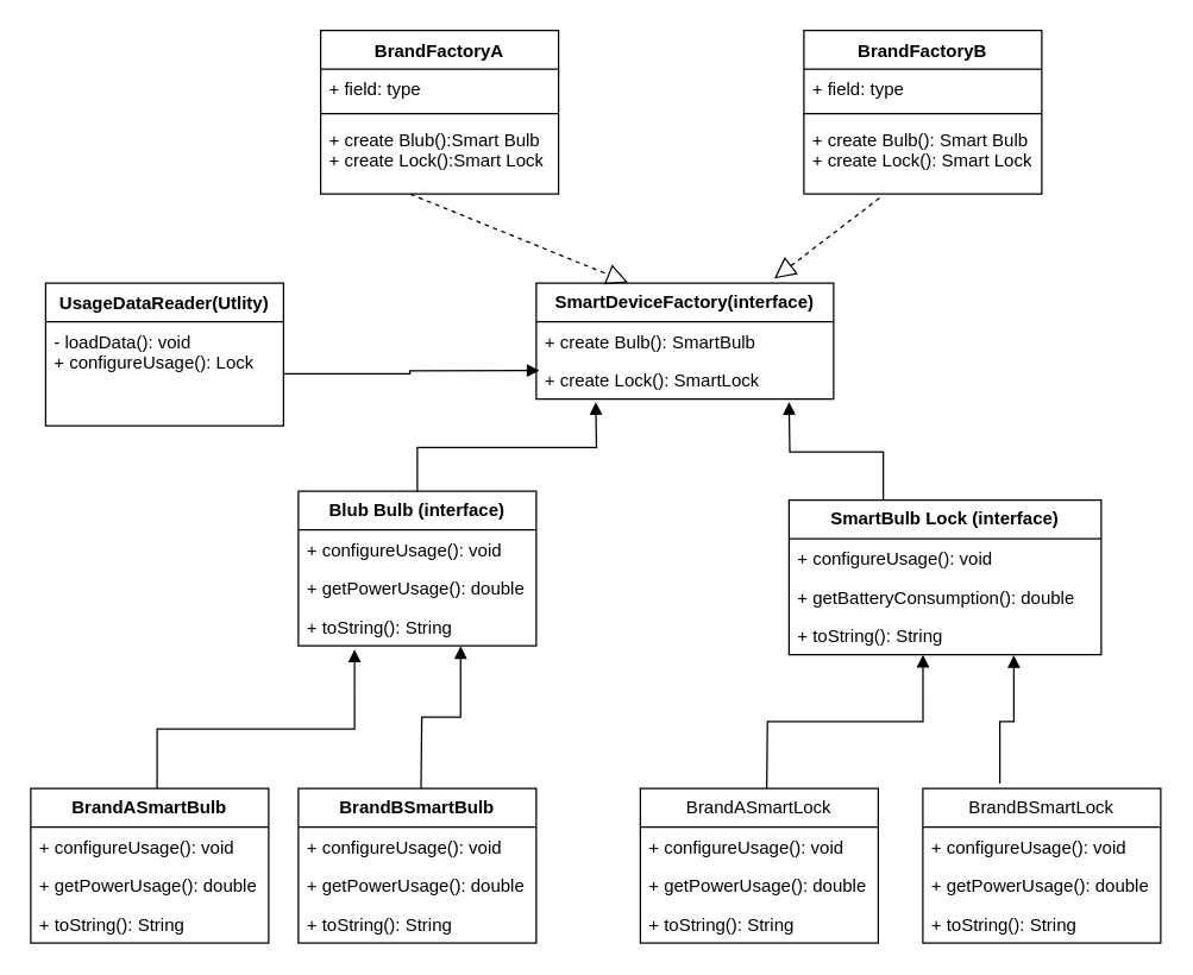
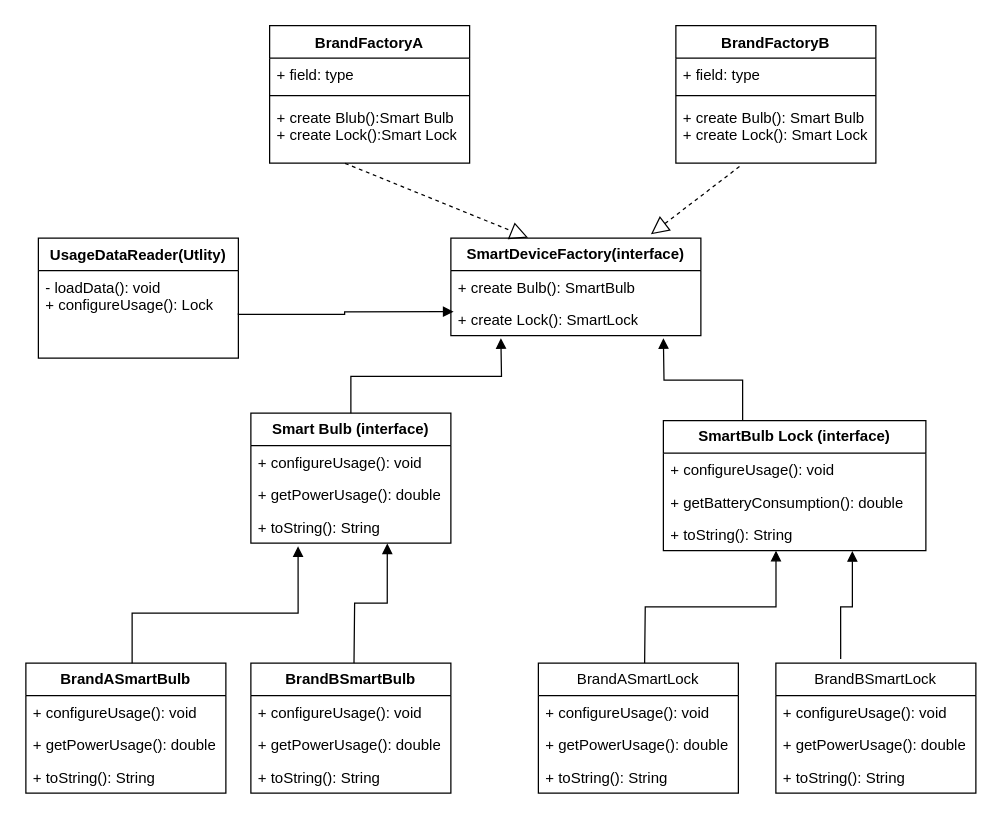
  <mxCell id="0" />
  <mxCell id="1" parent="0" />
  <mxCell id="2" value="BrandFactoryA" style="swimlane;fontStyle=1;align=center;verticalAlign=top;childLayout=stackLayout;horizontal=1;startSize=26;horizontalStack=0;resizeParent=1;resizeParentMax=0;resizeLast=0;collapsible=1;marginBottom=0;whiteSpace=wrap;html=1;" parent="1" vertex="1"><mxGeometry x="215" y="20" width="160" height="110" as="geometry" /></mxCell>
  <mxCell id="3" value="+ field: type" style="text;strokeColor=none;fillColor=none;align=left;verticalAlign=top;spacingLeft=4;spacingRight=4;overflow=hidden;rotatable=0;points=[[0,0.5],[1,0.5]];portConstraint=eastwest;whiteSpace=wrap;html=1;" parent="2" vertex="1"><mxGeometry y="26" width="160" height="26" as="geometry" /></mxCell>
  <mxCell id="4" value="" style="line;strokeWidth=1;fillColor=none;align=left;verticalAlign=middle;spacingTop=-1;spacingLeft=3;spacingRight=3;rotatable=0;labelPosition=right;points=[];portConstraint=eastwest;strokeColor=inherit;" parent="2" vertex="1"><mxGeometry y="52" width="160" height="8" as="geometry" /></mxCell>
  <mxCell id="5" value="+ create Blub():Smart Bulb&lt;div&gt;+ create Lock():Smart Lock&lt;/div&gt;" style="text;strokeColor=none;fillColor=none;align=left;verticalAlign=top;spacingLeft=4;spacingRight=4;overflow=hidden;rotatable=0;points=[[0,0.5],[1,0.5]];portConstraint=eastwest;whiteSpace=wrap;html=1;" parent="2" vertex="1"><mxGeometry y="60" width="160" height="50" as="geometry" /></mxCell>
  <mxCell id="6" value="BrandFactoryB" style="swimlane;fontStyle=1;align=center;verticalAlign=top;childLayout=stackLayout;horizontal=1;startSize=26;horizontalStack=0;resizeParent=1;resizeParentMax=0;resizeLast=0;collapsible=1;marginBottom=0;whiteSpace=wrap;html=1;" parent="1" vertex="1"><mxGeometry x="540" y="20" width="160" height="110" as="geometry" /></mxCell>
  <mxCell id="7" value="+ field: type" style="text;strokeColor=none;fillColor=none;align=left;verticalAlign=top;spacingLeft=4;spacingRight=4;overflow=hidden;rotatable=0;points=[[0,0.5],[1,0.5]];portConstraint=eastwest;whiteSpace=wrap;html=1;" parent="6" vertex="1"><mxGeometry y="26" width="160" height="26" as="geometry" /></mxCell>
  <mxCell id="8" value="" style="line;strokeWidth=1;fillColor=none;align=left;verticalAlign=middle;spacingTop=-1;spacingLeft=3;spacingRight=3;rotatable=0;labelPosition=right;points=[];portConstraint=eastwest;strokeColor=inherit;" parent="6" vertex="1"><mxGeometry y="52" width="160" height="8" as="geometry" /></mxCell>
  <mxCell id="9" value="+ create Bulb(): Smart Bulb&lt;div&gt;+ create Lock(): Smart Lock&lt;/div&gt;" style="text;strokeColor=none;fillColor=none;align=left;verticalAlign=top;spacingLeft=4;spacingRight=4;overflow=hidden;rotatable=0;points=[[0,0.5],[1,0.5]];portConstraint=eastwest;whiteSpace=wrap;html=1;" parent="6" vertex="1"><mxGeometry y="60" width="160" height="50" as="geometry" /></mxCell>
- <mxCell id="10" value="&lt;span style=&quot;font-weight: 700;&quot;&gt;Blub Bulb (interface)&lt;/span&gt;" style="swimlane;fontStyle=0;childLayout=stackLayout;horizontal=1;startSize=26;fillColor=none;horizontalStack=0;resizeParent=1;resizeParentMax=0;resizeLast=0;collapsible=1;marginBottom=0;whiteSpace=wrap;html=1;" parent="1" vertex="1"><mxGeometry x="200" y="330" width="160" height="104" as="geometry" /></mxCell>
+ <mxCell id="10" value="&lt;span style=&quot;font-weight: 700;&quot;&gt;Smart Bulb (interface)&lt;/span&gt;" style="swimlane;fontStyle=0;childLayout=stackLayout;horizontal=1;startSize=26;fillColor=none;horizontalStack=0;resizeParent=1;resizeParentMax=0;resizeLast=0;collapsible=1;marginBottom=0;whiteSpace=wrap;html=1;" parent="1" vertex="1"><mxGeometry x="200" y="330" width="160" height="104" as="geometry" /></mxCell>
  <mxCell id="11" value="+ configureUsage(): void" style="text;strokeColor=none;fillColor=none;align=left;verticalAlign=top;spacingLeft=4;spacingRight=4;overflow=hidden;rotatable=0;points=[[0,0.5],[1,0.5]];portConstraint=eastwest;whiteSpace=wrap;html=1;" parent="10" vertex="1"><mxGeometry y="26" width="160" height="26" as="geometry" /></mxCell>
  <mxCell id="12" value="+ getPowerUsage(): double" style="text;strokeColor=none;fillColor=none;align=left;verticalAlign=top;spacingLeft=4;spacingRight=4;overflow=hidden;rotatable=0;points=[[0,0.5],[1,0.5]];portConstraint=eastwest;whiteSpace=wrap;html=1;" parent="10" vertex="1"><mxGeometry y="52" width="160" height="26" as="geometry" /></mxCell>
  <mxCell id="13" value="+ toString(): String" style="text;strokeColor=none;fillColor=none;align=left;verticalAlign=top;spacingLeft=4;spacingRight=4;overflow=hidden;rotatable=0;points=[[0,0.5],[1,0.5]];portConstraint=eastwest;whiteSpace=wrap;html=1;" parent="10" vertex="1"><mxGeometry y="78" width="160" height="26" as="geometry" /></mxCell>
  <mxCell id="14" value="&lt;span style=&quot;font-weight: 700;&quot;&gt;SmartBulb Lock (interface)&lt;/span&gt;" style="swimlane;fontStyle=0;childLayout=stackLayout;horizontal=1;startSize=26;fillColor=none;horizontalStack=0;resizeParent=1;resizeParentMax=0;resizeLast=0;collapsible=1;marginBottom=0;whiteSpace=wrap;html=1;" parent="1" vertex="1"><mxGeometry x="530" y="336" width="210" height="104" as="geometry" /></mxCell>
  <mxCell id="15" value="+ configureUsage(): void" style="text;strokeColor=none;fillColor=none;align=left;verticalAlign=top;spacingLeft=4;spacingRight=4;overflow=hidden;rotatable=0;points=[[0,0.5],[1,0.5]];portConstraint=eastwest;whiteSpace=wrap;html=1;" parent="14" vertex="1"><mxGeometry y="26" width="210" height="26" as="geometry" /></mxCell>
  <mxCell id="16" value="+ getBatteryConsumption(): double" style="text;strokeColor=none;fillColor=none;align=left;verticalAlign=top;spacingLeft=4;spacingRight=4;overflow=hidden;rotatable=0;points=[[0,0.5],[1,0.5]];portConstraint=eastwest;whiteSpace=wrap;html=1;" parent="14" vertex="1"><mxGeometry y="52" width="210" height="26" as="geometry" /></mxCell>
  <mxCell id="17" value="+ toString(): String" style="text;strokeColor=none;fillColor=none;align=left;verticalAlign=top;spacingLeft=4;spacingRight=4;overflow=hidden;rotatable=0;points=[[0,0.5],[1,0.5]];portConstraint=eastwest;whiteSpace=wrap;html=1;" parent="14" vertex="1"><mxGeometry y="78" width="210" height="26" as="geometry" /></mxCell>
  <mxCell id="18" value="UsageDataReader(Utlity)" style="swimlane;fontStyle=1;align=center;verticalAlign=top;childLayout=stackLayout;horizontal=1;startSize=26;horizontalStack=0;resizeParent=1;resizeParentMax=0;resizeLast=0;collapsible=1;marginBottom=0;whiteSpace=wrap;html=1;" parent="1" vertex="1"><mxGeometry x="30" y="190" width="160" height="96" as="geometry" /></mxCell>
  <mxCell id="19" value="- loadData(): void&lt;div&gt;+ configureUsage(): Lock&lt;/div&gt;" style="text;strokeColor=none;fillColor=none;align=left;verticalAlign=top;spacingLeft=4;spacingRight=4;overflow=hidden;rotatable=0;points=[[0,0.5],[1,0.5]];portConstraint=eastwest;whiteSpace=wrap;html=1;" parent="18" vertex="1"><mxGeometry y="26" width="160" height="70" as="geometry" /></mxCell>
  <mxCell id="20" value="" style="endArrow=block;endFill=1;html=1;edgeStyle=orthogonalEdgeStyle;align=left;verticalAlign=top;rounded=0;exitX=0.5;exitY=0;exitDx=0;exitDy=0;entryX=0.236;entryY=1.098;entryDx=0;entryDy=0;entryPerimeter=0;" edge="1" parent="1" target="13"><mxGeometry x="-1" relative="1" as="geometry"><mxPoint x="105" y="530" as="sourcePoint" /><mxPoint x="240" y="490" as="targetPoint" /><Array as="points"><mxPoint x="105" y="490" /><mxPoint x="238" y="490" /></Array></mxGeometry></mxCell>
  <mxCell id="21" value="" style="endArrow=block;endFill=1;html=1;edgeStyle=orthogonalEdgeStyle;align=left;verticalAlign=top;rounded=0;exitX=0.75;exitY=0;exitDx=0;exitDy=0;entryX=0.682;entryY=1.01;entryDx=0;entryDy=0;entryPerimeter=0;" edge="1" parent="1" target="13"><mxGeometry x="-1" relative="1" as="geometry"><mxPoint x="282.5" y="530" as="sourcePoint" /><mxPoint x="310" y="440" as="targetPoint" /></mxGeometry></mxCell>
  <mxCell id="22" value="" style="endArrow=block;endFill=1;html=1;edgeStyle=orthogonalEdgeStyle;align=left;verticalAlign=top;rounded=0;exitX=0.5;exitY=0;exitDx=0;exitDy=0;entryX=0.429;entryY=1;entryDx=0;entryDy=0;entryPerimeter=0;" edge="1" parent="1" target="17"><mxGeometry x="-1" relative="1" as="geometry"><mxPoint x="515" y="530" as="sourcePoint" /><mxPoint x="620" y="490" as="targetPoint" /></mxGeometry></mxCell>
  <mxCell id="23" value="" style="endArrow=block;endFill=1;html=1;edgeStyle=orthogonalEdgeStyle;align=left;verticalAlign=top;rounded=0;exitX=0.324;exitY=-0.032;exitDx=0;exitDy=0;exitPerimeter=0;entryX=0.72;entryY=1.012;entryDx=0;entryDy=0;entryPerimeter=0;" edge="1" parent="1" source="41" target="17"><mxGeometry x="-1" relative="1" as="geometry"><mxPoint x="671.45" y="519.4" as="sourcePoint" /><mxPoint x="770" y="500" as="targetPoint" /></mxGeometry></mxCell>
  <mxCell id="24" value="&lt;span style=&quot;font-weight: 700;&quot;&gt;SmartDeviceFactory(interface)&lt;/span&gt;" style="swimlane;fontStyle=0;childLayout=stackLayout;horizontal=1;startSize=26;fillColor=none;horizontalStack=0;resizeParent=1;resizeParentMax=0;resizeLast=0;collapsible=1;marginBottom=0;whiteSpace=wrap;html=1;" vertex="1" parent="1"><mxGeometry x="360" y="190" width="200" height="78" as="geometry" /></mxCell>
  <mxCell id="25" value="+ create Bulb(): SmartBulb&lt;div&gt;&lt;br&gt;&lt;/div&gt;" style="text;strokeColor=none;fillColor=none;align=left;verticalAlign=top;spacingLeft=4;spacingRight=4;overflow=hidden;rotatable=0;points=[[0,0.5],[1,0.5]];portConstraint=eastwest;whiteSpace=wrap;html=1;" vertex="1" parent="24"><mxGeometry y="26" width="200" height="26" as="geometry" /></mxCell>
  <mxCell id="26" value="+ create Lock(): SmartLock" style="text;strokeColor=none;fillColor=none;align=left;verticalAlign=top;spacingLeft=4;spacingRight=4;overflow=hidden;rotatable=0;points=[[0,0.5],[1,0.5]];portConstraint=eastwest;whiteSpace=wrap;html=1;" vertex="1" parent="24"><mxGeometry y="52" width="200" height="26" as="geometry" /></mxCell>
  <mxCell id="27" value="" style="endArrow=block;dashed=1;endFill=0;endSize=12;html=1;rounded=0;exitX=0.377;exitY=1.003;exitDx=0;exitDy=0;exitPerimeter=0;entryX=0.309;entryY=-0.004;entryDx=0;entryDy=0;entryPerimeter=0;" edge="1" parent="1" source="5" target="24"><mxGeometry width="160" relative="1" as="geometry"><mxPoint x="280" y="160" as="sourcePoint" /><mxPoint x="440" y="160" as="targetPoint" /></mxGeometry></mxCell>
  <mxCell id="28" value="" style="endArrow=block;dashed=1;endFill=0;endSize=12;html=1;rounded=0;exitX=0.318;exitY=1.055;exitDx=0;exitDy=0;exitPerimeter=0;" edge="1" parent="1" source="9"><mxGeometry width="160" relative="1" as="geometry"><mxPoint x="480" y="160" as="sourcePoint" /><mxPoint x="520" y="187" as="targetPoint" /></mxGeometry></mxCell>
  <mxCell id="29" value="&lt;span style=&quot;font-weight: 700;&quot;&gt;BrandASmartBulb&lt;/span&gt;" style="swimlane;fontStyle=0;childLayout=stackLayout;horizontal=1;startSize=26;fillColor=none;horizontalStack=0;resizeParent=1;resizeParentMax=0;resizeLast=0;collapsible=1;marginBottom=0;whiteSpace=wrap;html=1;" vertex="1" parent="1"><mxGeometry x="20" y="530" width="160" height="104" as="geometry" /></mxCell>
  <mxCell id="30" value="+ configureUsage(): void" style="text;strokeColor=none;fillColor=none;align=left;verticalAlign=top;spacingLeft=4;spacingRight=4;overflow=hidden;rotatable=0;points=[[0,0.5],[1,0.5]];portConstraint=eastwest;whiteSpace=wrap;html=1;" vertex="1" parent="29"><mxGeometry y="26" width="160" height="26" as="geometry" /></mxCell>
  <mxCell id="31" value="+ getPowerUsage(): double" style="text;strokeColor=none;fillColor=none;align=left;verticalAlign=top;spacingLeft=4;spacingRight=4;overflow=hidden;rotatable=0;points=[[0,0.5],[1,0.5]];portConstraint=eastwest;whiteSpace=wrap;html=1;" vertex="1" parent="29"><mxGeometry y="52" width="160" height="26" as="geometry" /></mxCell>
  <mxCell id="32" value="+ toString(): String" style="text;strokeColor=none;fillColor=none;align=left;verticalAlign=top;spacingLeft=4;spacingRight=4;overflow=hidden;rotatable=0;points=[[0,0.5],[1,0.5]];portConstraint=eastwest;whiteSpace=wrap;html=1;" vertex="1" parent="29"><mxGeometry y="78" width="160" height="26" as="geometry" /></mxCell>
  <mxCell id="33" value="BrandASmartLock" style="swimlane;fontStyle=0;childLayout=stackLayout;horizontal=1;startSize=26;fillColor=none;horizontalStack=0;resizeParent=1;resizeParentMax=0;resizeLast=0;collapsible=1;marginBottom=0;whiteSpace=wrap;html=1;" vertex="1" parent="1"><mxGeometry x="430" y="530" width="160" height="104" as="geometry" /></mxCell>
  <mxCell id="34" value="+ configureUsage(): void" style="text;strokeColor=none;fillColor=none;align=left;verticalAlign=top;spacingLeft=4;spacingRight=4;overflow=hidden;rotatable=0;points=[[0,0.5],[1,0.5]];portConstraint=eastwest;whiteSpace=wrap;html=1;" vertex="1" parent="33"><mxGeometry y="26" width="160" height="26" as="geometry" /></mxCell>
  <mxCell id="35" value="+ getPowerUsage(): double" style="text;strokeColor=none;fillColor=none;align=left;verticalAlign=top;spacingLeft=4;spacingRight=4;overflow=hidden;rotatable=0;points=[[0,0.5],[1,0.5]];portConstraint=eastwest;whiteSpace=wrap;html=1;" vertex="1" parent="33"><mxGeometry y="52" width="160" height="26" as="geometry" /></mxCell>
  <mxCell id="36" value="+ toString(): String" style="text;strokeColor=none;fillColor=none;align=left;verticalAlign=top;spacingLeft=4;spacingRight=4;overflow=hidden;rotatable=0;points=[[0,0.5],[1,0.5]];portConstraint=eastwest;whiteSpace=wrap;html=1;" vertex="1" parent="33"><mxGeometry y="78" width="160" height="26" as="geometry" /></mxCell>
  <mxCell id="37" value="&lt;span style=&quot;font-weight: 700;&quot;&gt;BrandBSmartBulb&lt;/span&gt;" style="swimlane;fontStyle=0;childLayout=stackLayout;horizontal=1;startSize=26;fillColor=none;horizontalStack=0;resizeParent=1;resizeParentMax=0;resizeLast=0;collapsible=1;marginBottom=0;whiteSpace=wrap;html=1;" vertex="1" parent="1"><mxGeometry x="200" y="530" width="160" height="104" as="geometry" /></mxCell>
  <mxCell id="38" value="+ configureUsage(): void" style="text;strokeColor=none;fillColor=none;align=left;verticalAlign=top;spacingLeft=4;spacingRight=4;overflow=hidden;rotatable=0;points=[[0,0.5],[1,0.5]];portConstraint=eastwest;whiteSpace=wrap;html=1;" vertex="1" parent="37"><mxGeometry y="26" width="160" height="26" as="geometry" /></mxCell>
  <mxCell id="39" value="+ getPowerUsage(): double" style="text;strokeColor=none;fillColor=none;align=left;verticalAlign=top;spacingLeft=4;spacingRight=4;overflow=hidden;rotatable=0;points=[[0,0.5],[1,0.5]];portConstraint=eastwest;whiteSpace=wrap;html=1;" vertex="1" parent="37"><mxGeometry y="52" width="160" height="26" as="geometry" /></mxCell>
  <mxCell id="40" value="+ toString(): String" style="text;strokeColor=none;fillColor=none;align=left;verticalAlign=top;spacingLeft=4;spacingRight=4;overflow=hidden;rotatable=0;points=[[0,0.5],[1,0.5]];portConstraint=eastwest;whiteSpace=wrap;html=1;" vertex="1" parent="37"><mxGeometry y="78" width="160" height="26" as="geometry" /></mxCell>
  <mxCell id="41" value="BrandBSmartLock" style="swimlane;fontStyle=0;childLayout=stackLayout;horizontal=1;startSize=26;fillColor=none;horizontalStack=0;resizeParent=1;resizeParentMax=0;resizeLast=0;collapsible=1;marginBottom=0;whiteSpace=wrap;html=1;" vertex="1" parent="1"><mxGeometry x="620" y="530" width="160" height="104" as="geometry" /></mxCell>
  <mxCell id="42" value="+ configureUsage(): void" style="text;strokeColor=none;fillColor=none;align=left;verticalAlign=top;spacingLeft=4;spacingRight=4;overflow=hidden;rotatable=0;points=[[0,0.5],[1,0.5]];portConstraint=eastwest;whiteSpace=wrap;html=1;" vertex="1" parent="41"><mxGeometry y="26" width="160" height="26" as="geometry" /></mxCell>
  <mxCell id="43" value="+ getPowerUsage(): double" style="text;strokeColor=none;fillColor=none;align=left;verticalAlign=top;spacingLeft=4;spacingRight=4;overflow=hidden;rotatable=0;points=[[0,0.5],[1,0.5]];portConstraint=eastwest;whiteSpace=wrap;html=1;" vertex="1" parent="41"><mxGeometry y="52" width="160" height="26" as="geometry" /></mxCell>
  <mxCell id="44" value="+ toString(): String" style="text;strokeColor=none;fillColor=none;align=left;verticalAlign=top;spacingLeft=4;spacingRight=4;overflow=hidden;rotatable=0;points=[[0,0.5],[1,0.5]];portConstraint=eastwest;whiteSpace=wrap;html=1;" vertex="1" parent="41"><mxGeometry y="78" width="160" height="26" as="geometry" /></mxCell>
  <mxCell id="45" value="" style="endArrow=block;endFill=1;html=1;edgeStyle=orthogonalEdgeStyle;align=left;verticalAlign=top;rounded=0;exitX=0.5;exitY=0;exitDx=0;exitDy=0;" edge="1" parent="1" source="10"><mxGeometry x="-1" relative="1" as="geometry"><mxPoint x="320" y="320" as="sourcePoint" /><mxPoint x="400" y="270" as="targetPoint" /></mxGeometry></mxCell>
  <mxCell id="46" value="" style="endArrow=block;endFill=1;html=1;edgeStyle=orthogonalEdgeStyle;align=left;verticalAlign=top;rounded=0;exitX=0.302;exitY=-0.002;exitDx=0;exitDy=0;exitPerimeter=0;" edge="1" parent="1" source="14"><mxGeometry x="-1" relative="1" as="geometry"><mxPoint x="490" y="310" as="sourcePoint" /><mxPoint x="530" y="270" as="targetPoint" /></mxGeometry></mxCell>
  <mxCell id="47" value="" style="endArrow=block;endFill=1;html=1;edgeStyle=orthogonalEdgeStyle;align=left;verticalAlign=top;rounded=0;entryX=0.011;entryY=0.264;entryDx=0;entryDy=0;entryPerimeter=0;" edge="1" parent="1" target="26"><mxGeometry x="-1" relative="1" as="geometry"><mxPoint x="190" y="250" as="sourcePoint" /><mxPoint x="350" y="250" as="targetPoint" /><Array as="points"><mxPoint x="275" y="251" /><mxPoint x="275" y="249" /></Array></mxGeometry></mxCell>
